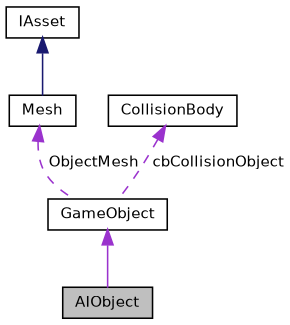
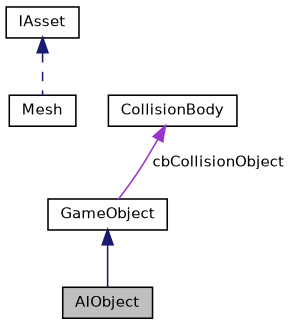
  digraph {
    node [color=black fillcolor=white fontname=Helvetica fontsize=10 shape=record style=filled]
    edge [color=midnightblue dir=back fontname=Helvetica fontsize=10 labelfontname=Helvetica labelfontsize=10 style=solid]
    n1 [fillcolor=grey75 fontcolor=black height=0.2 label=AIObject width=0.4]
    n2 [height=0.2 label=GameObject width=0.4]
    n3 [height=0.2 label=Mesh width=0.4]
    n4 [height=0.2 label=IAsset width=0.4]
    n5 [height=0.2 label=CollisionBody width=0.4]
-   n2 -> n1 [color=darkorchid3]
-   n3 -> n2 [color=darkorchid3 label=" ObjectMesh" style=dashed]
-   n4 -> n3
-   n5 -> n2 [color=darkorchid3 label=" cbCollisionObject" style=dashed]
+   n2 -> n1
+   n4 -> n3 [style=dashed]
+   n5 -> n2 [color=darkorchid3 label=" cbCollisionObject"]
  }
